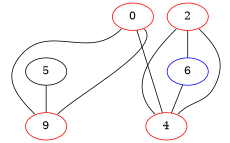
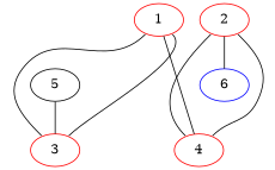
  graph {
    node [color=red]
-   1 [label=0]
+   1
    2
    5 [color=""]
    6 [color=blue]
-   3 [label=9]
+   3
    4
    subgraph sub_1 {
      rank=min
      1
      2
    }
    subgraph sub_2 {
      rank=same
      5
      6
    }
    subgraph sub_3 {
      1
      5
      3
    }
    subgraph sub_4 {
      2
      6
      4
    }
    1 -- 3 [headport=ne tailport=se]
    1 -- 3 [headport=nw tailport=sw]
    1 -- 4 [weight=4]
    2 -- 6 [weight=4]
    2 -- 4 [headport=ne tailport=se]
    2 -- 4 [headport=nw tailport=sw]
    5 -- 3 [weight=4]
-   6 -- 4 [weight=4]
  }
